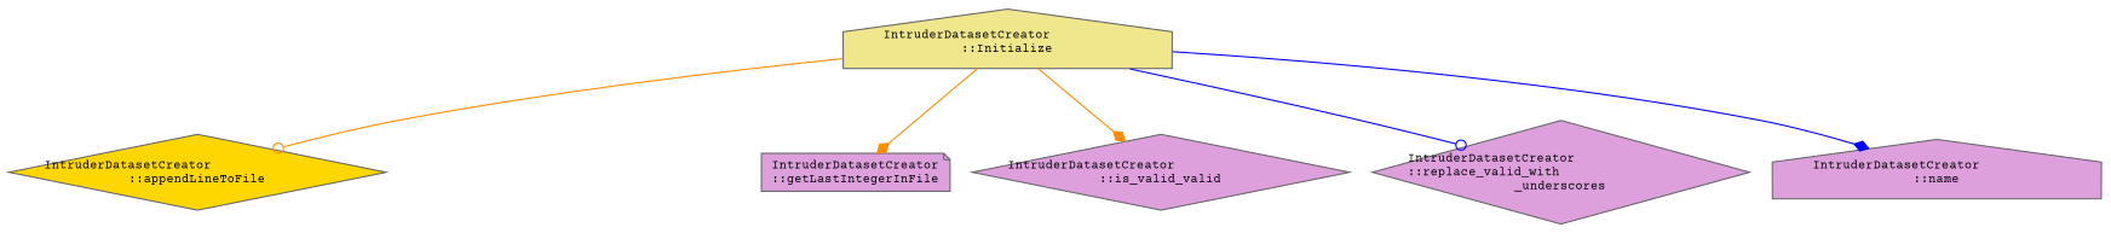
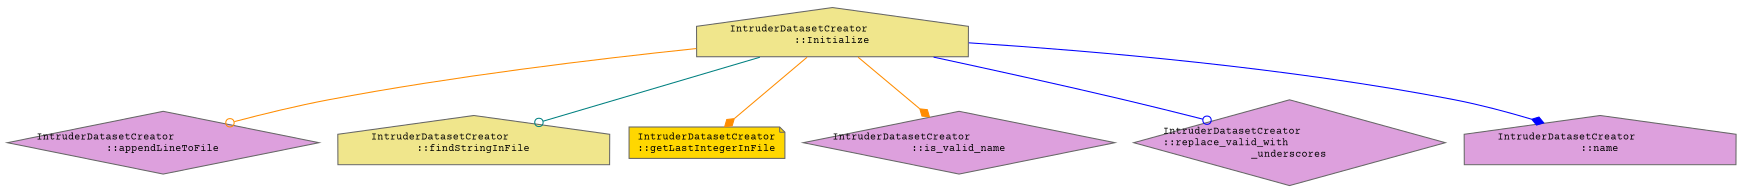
  digraph {
    fontname="Courier Prime"
    rankdir=TB
    node [color=grey40 fillcolor=plum fontname="Courier Prime" fontsize=10 shape=house style=filled]
    edge [arrowhead=odot color=darkorange fontname="Courier Prime" fontsize=10 labelfontname=Helvetica labelfontsize=10 style=solid]
    n1 [color=gray40 fillcolor=khaki fontcolor=black height=0.2 label="IntruderDatasetCreator\l::Initialize" width=0.4]
-   n2 [fillcolor=gold height=0.2 label="IntruderDatasetCreator\l::appendLineToFile" shape=diamond width=0.4]
-   n4 [height=0.2 label="IntruderDatasetCreator\l::getLastIntegerInFile" shape=note width=0.4]
-   n5 [height=0.2 label="IntruderDatasetCreator\l::is_valid_valid" shape=diamond width=0.4]
+   n2 [height=0.2 label="IntruderDatasetCreator\l::appendLineToFile" shape=diamond width=0.4]
+   n3 [fillcolor=khaki height=0.2 label="IntruderDatasetCreator\l::findStringInFile" width=0.4]
+   n4 [fillcolor=gold height=0.2 label="IntruderDatasetCreator\l::getLastIntegerInFile" shape=note width=0.4]
+   n5 [height=0.2 label="IntruderDatasetCreator\l::is_valid_name" shape=diamond width=0.4]
    n6 [height=0.2 label="IntruderDatasetCreator\l::replace_valid_with\l_underscores" shape=diamond width=0.4]
    n7 [height=0.2 label="IntruderDatasetCreator\l::name" width=0.4]
    n1 -> n2
+   n1 -> n3 [color=teal]
    n1 -> n4 [arrowhead=diamond]
    n1 -> n5 [arrowhead=diamond]
    n1 -> n6 [color=blue]
    n1 -> n7 [arrowhead=diamond color=blue]
  }
